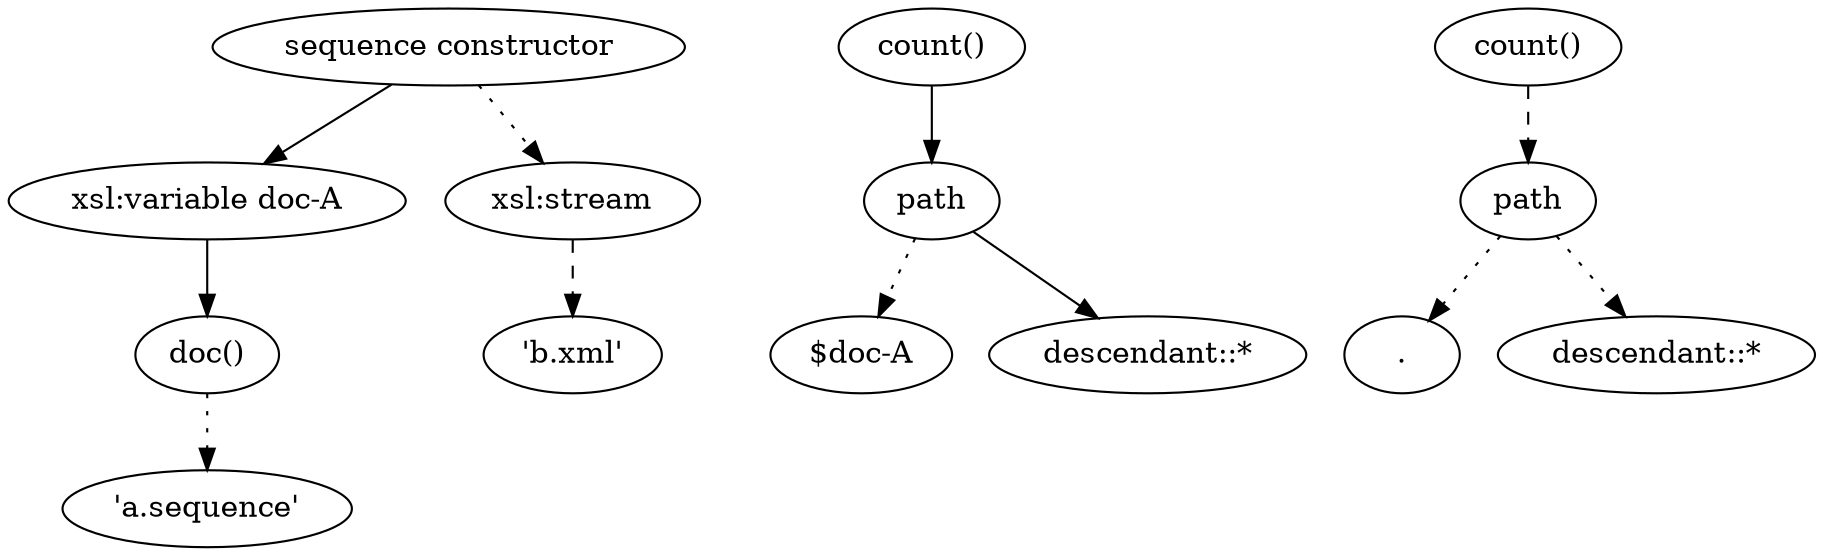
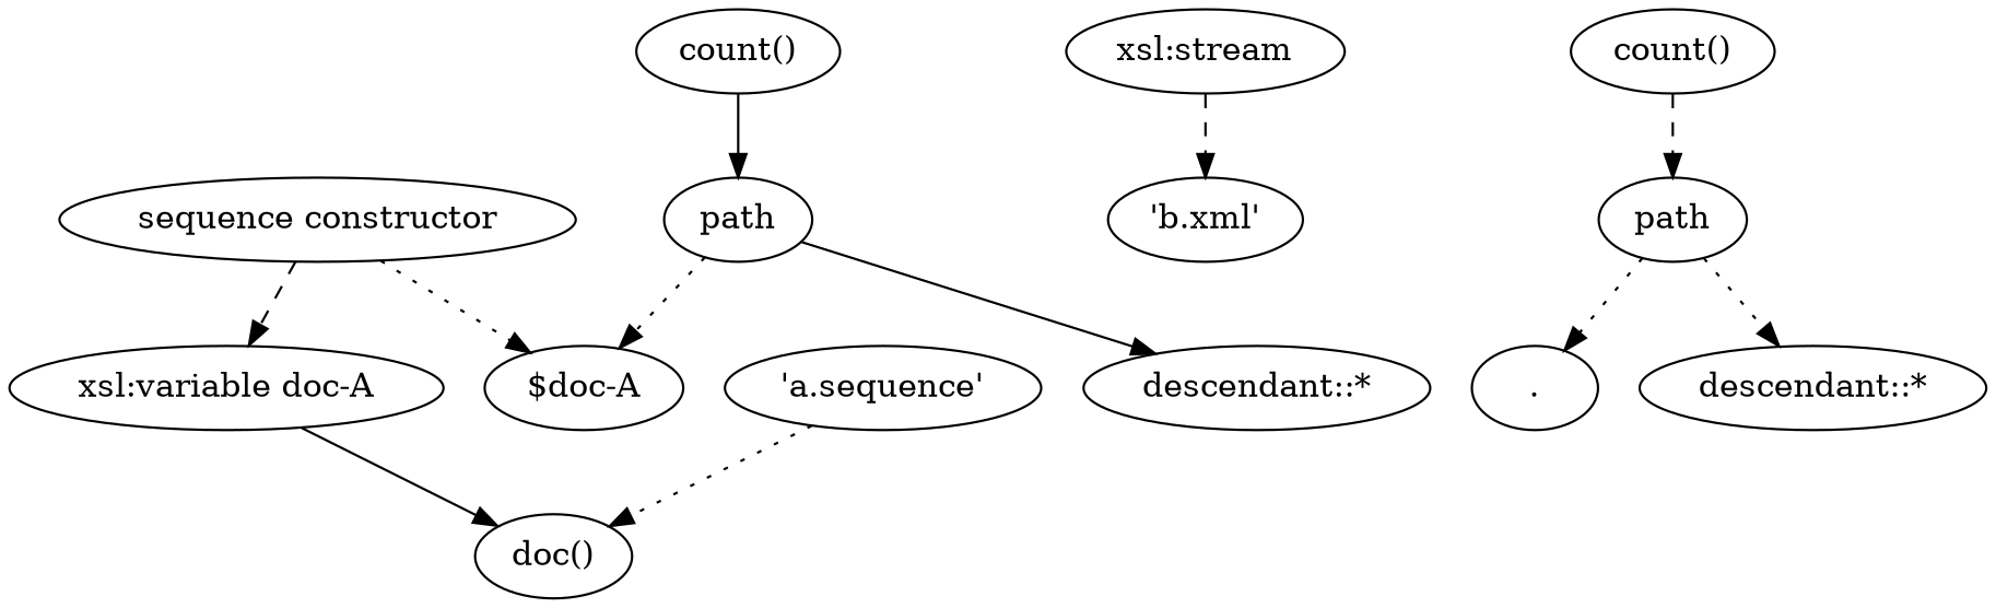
  digraph {
    compound=true
    edge [style=dotted]
    n1 [label="sequence constructor"]
    n2 [label="xsl:variable doc-A"]
    n3 [label="xsl:stream"]
    n4 [label="doc()"]
    n5 [label="'b.xml'"]
    n6 [label="'a.sequence'"]
    n7 [label="count()"]
    n8 [label=path]
    n9 [label="count()"]
    n10 [label=path]
    n11 [label="$doc-A"]
    n12 [label="descendant::*"]
    n13 [label="."]
    n14 [label="descendant::*"]
-   n1 -> n2 [style=solid]
-   n1 -> n3
+   n1 -> n2 [style=dashed]
+   n1 -> n11
    n2 -> n4 [style=solid]
    n3 -> n5 [style=dashed]
-   n4 -> n6
+   n6 -> n4
    n7 -> n8 [style=solid]
    n8 -> n11
    n8 -> n12 [style=solid]
    n9 -> n10 [style=dashed]
    n10 -> n13
    n10 -> n14
  }
